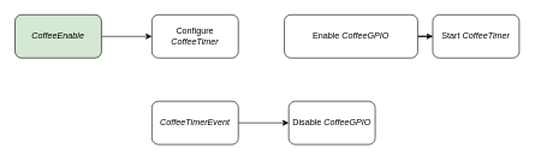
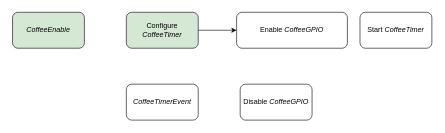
  <mxCell id="0" />
  <mxCell id="1" parent="0" />
- <mxCell id="2" value="" style="edgeStyle=orthogonalEdgeStyle;rounded=0;orthogonalLoop=1;jettySize=auto;html=1;" edge="1" parent="1" source="3" target="7"><mxGeometry relative="1" as="geometry" /></mxCell>
  <mxCell id="3" value="&lt;i&gt;CoffeeEnable&lt;/i&gt;" style="rounded=1;whiteSpace=wrap;html=1;fillColor=#d5e8d4;" vertex="1" parent="1"><mxGeometry x="20" y="20" width="120" height="60" as="geometry" /></mxCell>
- <mxCell id="4" value="" style="edgeStyle=orthogonalEdgeStyle;rounded=0;orthogonalLoop=1;jettySize=auto;html=1;" edge="1" parent="1" source="5" target="11"><mxGeometry relative="1" as="geometry" /></mxCell>
  <mxCell id="5" value="&lt;i&gt;CoffeeTimerEvent&lt;/i&gt;" style="rounded=1;whiteSpace=wrap;html=1;" vertex="1" parent="1"><mxGeometry x="210" y="140" width="120" height="60" as="geometry" /></mxCell>
- <mxCell id="7" value="Configure &lt;i&gt;CoffeeTimer&lt;/i&gt;" style="rounded=1;whiteSpace=wrap;html=1;" vertex="1" parent="1"><mxGeometry x="210" y="20" width="120" height="60" as="geometry" /></mxCell>
- <mxCell id="8" value="" style="edgeStyle=orthogonalEdgeStyle;rounded=0;orthogonalLoop=1;jettySize=auto;html=1;" edge="1" parent="1" source="9" target="10"><mxGeometry relative="1" as="geometry" /></mxCell>
+ <mxCell id="6" value="" style="edgeStyle=orthogonalEdgeStyle;rounded=0;orthogonalLoop=1;jettySize=auto;html=1;" edge="1" parent="1" source="7" target="9"><mxGeometry relative="1" as="geometry" /></mxCell>
+ <mxCell id="7" value="Configure &lt;i&gt;CoffeeTimer&lt;/i&gt;" style="rounded=1;whiteSpace=wrap;html=1;fillColor=#d5e8d4;" vertex="1" parent="1"><mxGeometry x="210" y="20" width="120" height="60" as="geometry" /></mxCell>
  <mxCell id="9" value="Enable &lt;i&gt;CoffeeGPIO&lt;/i&gt;" style="rounded=1;whiteSpace=wrap;html=1;" vertex="1" parent="1"><mxGeometry x="394" y="20" width="185" height="60" as="geometry" /></mxCell>
  <mxCell id="10" value="Start &lt;i&gt;CoffeeTimer&lt;/i&gt;" style="rounded=1;whiteSpace=wrap;html=1;" vertex="1" parent="1"><mxGeometry x="600" y="20" width="120" height="60" as="geometry" /></mxCell>
  <mxCell id="11" value="Disable &lt;i&gt;CoffeeGPIO&lt;/i&gt;" style="whiteSpace=wrap;html=1;rounded=1;" vertex="1" parent="1"><mxGeometry x="400" y="140" width="120" height="60" as="geometry" /></mxCell>
